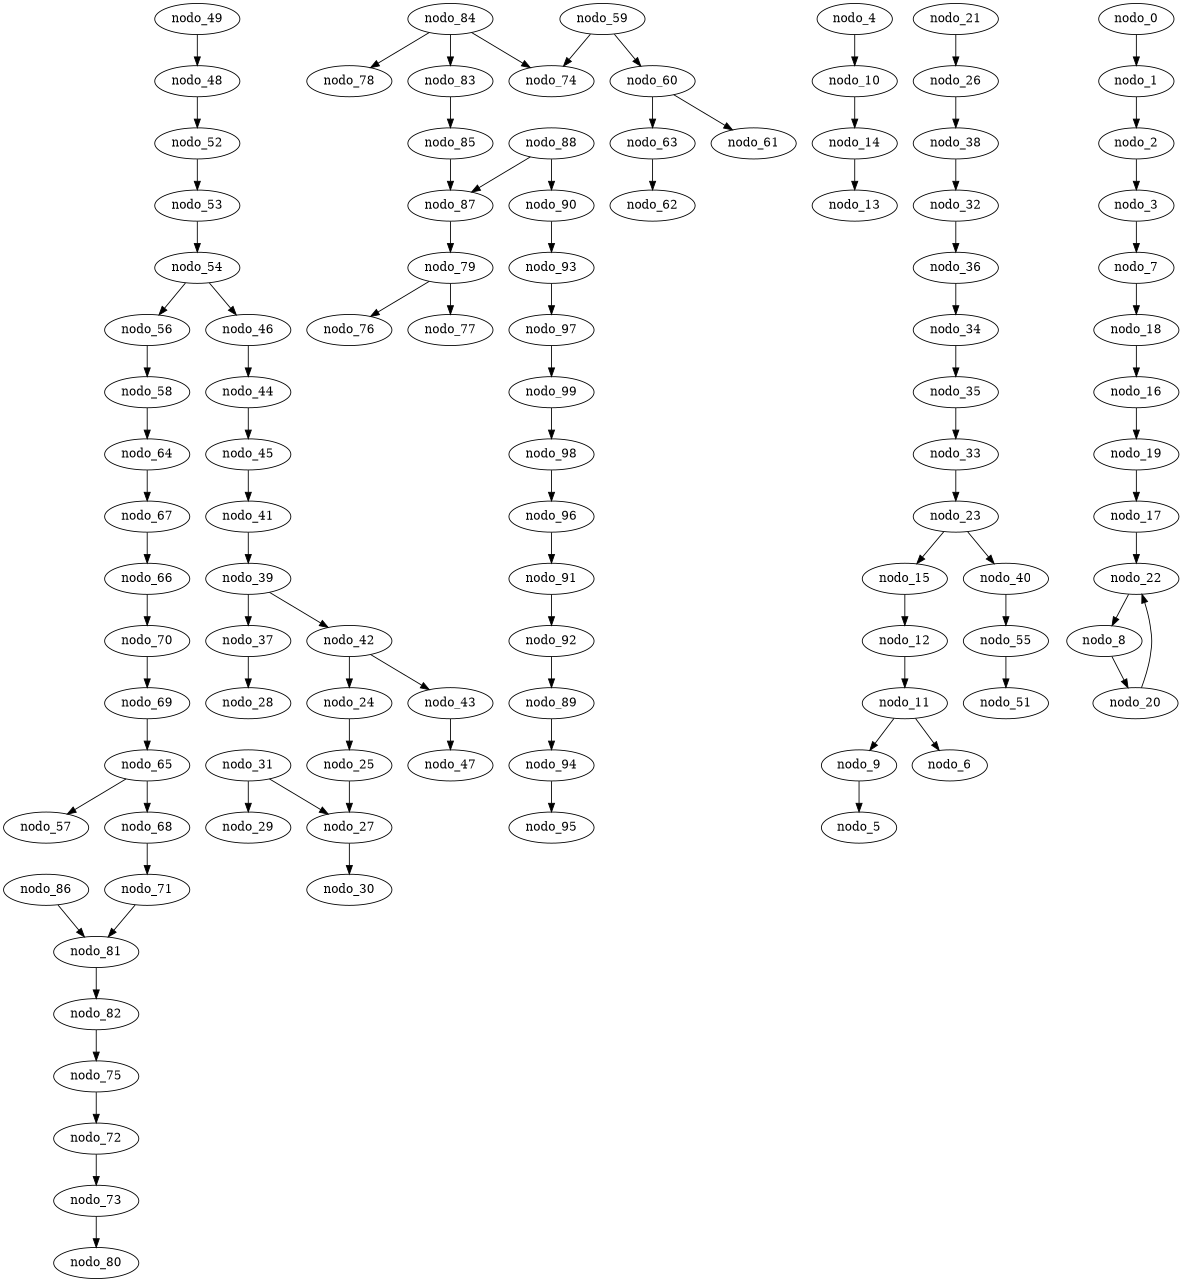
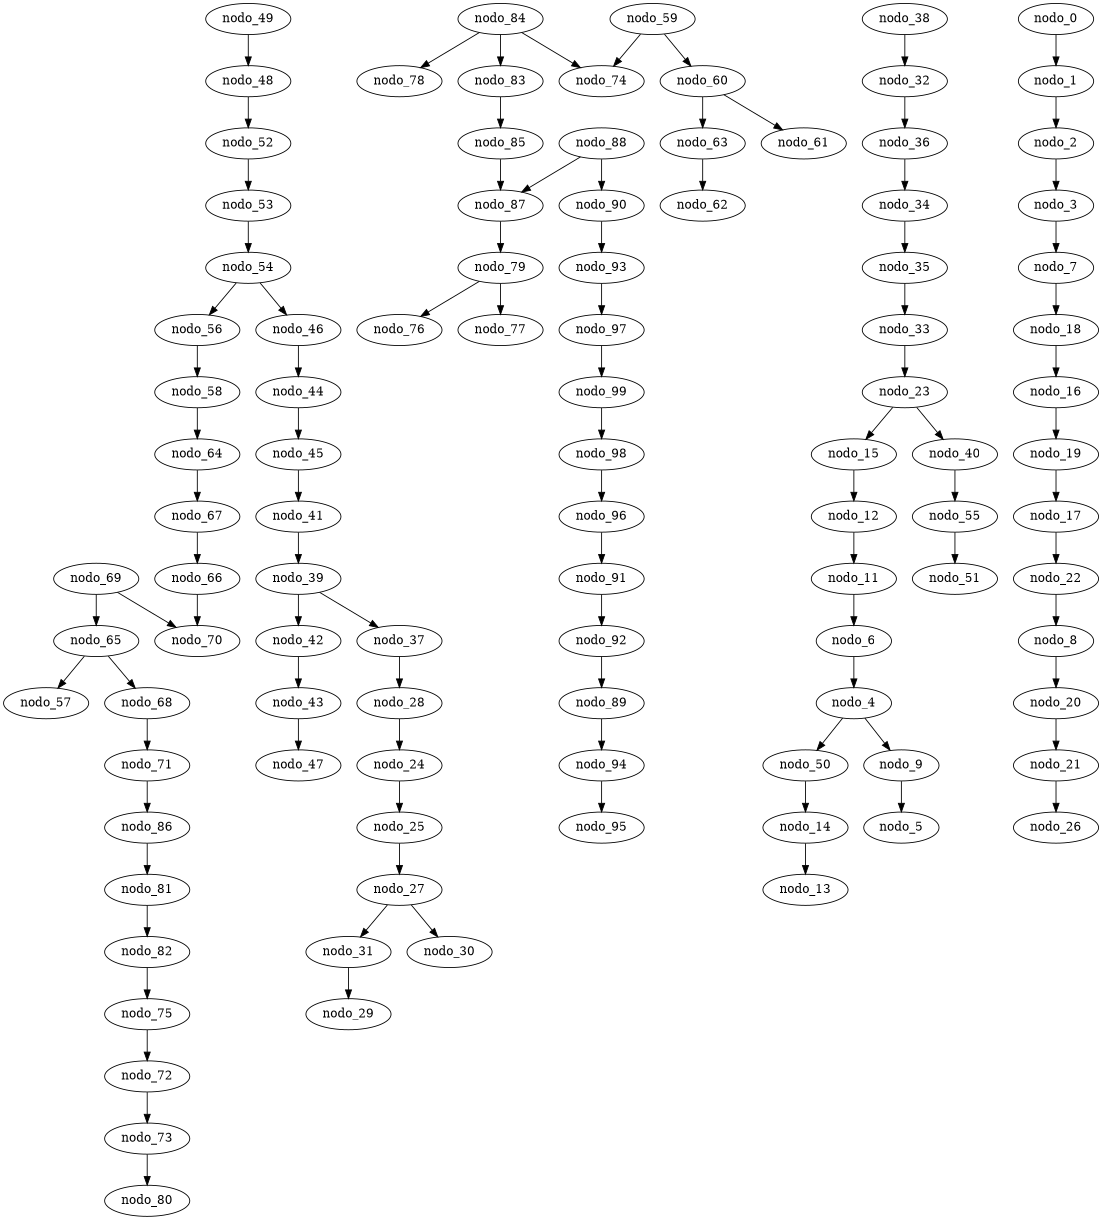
  digraph {
    nodo_28
    nodo_24
    nodo_25
    nodo_27
    nodo_98
    nodo_96
    nodo_91
    nodo_92
    nodo_56
    nodo_58
    nodo_64
    nodo_67
    nodo_87
    nodo_79
    nodo_76
    nodo_77
    nodo_88
    nodo_90
    nodo_45
    nodo_41
    nodo_39
    nodo_42
    nodo_37
    nodo_4
-   nodo_10
+   nodo_10 [label=nodo_50]
    nodo_9
    nodo_14
    nodo_5
    nodo_13
    nodo_43
    nodo_47
    nodo_31
    nodo_30
    nodo_29
    nodo_49
    nodo_48
    nodo_54
    nodo_46
    nodo_44
    nodo_73
    nodo_80
    nodo_84
    nodo_78
    nodo_74
    nodo_83
    nodo_89
    nodo_94
    nodo_95
    nodo_85
    nodo_3
    nodo_7
    nodo_18
    nodo_16
    nodo_81
    nodo_82
    nodo_75
    nodo_72
    nodo_59
    nodo_60
    nodo_65
    nodo_57
    nodo_68
    nodo_71
    nodo_63
    nodo_61
    nodo_62
    nodo_12
    nodo_11
    nodo_6
    nodo_19
    nodo_17
    nodo_22
    nodo_8
    nodo_20
    nodo_21
    nodo_26
    nodo_38
    nodo_23
    nodo_15
    nodo_40
    nodo_55
    nodo_86
    nodo_36
    nodo_34
    nodo_35
    nodo_33
    nodo_93
    nodo_97
    nodo_99
    nodo_2
    nodo_52
    nodo_53
    nodo_32
    nodo_51
    nodo_1
    nodo_66
    nodo_70
    nodo_69
    nodo_0
-   nodo_42 -> nodo_24
+   nodo_28 -> nodo_24
    nodo_24 -> nodo_25
    nodo_25 -> nodo_27
-   nodo_31 -> nodo_27
+   nodo_27 -> nodo_31
    nodo_27 -> nodo_30
    nodo_98 -> nodo_96
    nodo_96 -> nodo_91
    nodo_91 -> nodo_92
    nodo_92 -> nodo_89
    nodo_56 -> nodo_58
    nodo_58 -> nodo_64
    nodo_64 -> nodo_67
    nodo_67 -> nodo_66
    nodo_87 -> nodo_79
    nodo_79 -> nodo_76
    nodo_79 -> nodo_77
    nodo_88 -> nodo_87
    nodo_88 -> nodo_90
    nodo_90 -> nodo_93
    nodo_45 -> nodo_41
    nodo_41 -> nodo_39
    nodo_39 -> nodo_42
    nodo_39 -> nodo_37
    nodo_42 -> nodo_43
    nodo_37 -> nodo_28
    nodo_4 -> nodo_10
-   nodo_11 -> nodo_9
+   nodo_4 -> nodo_9
    nodo_10 -> nodo_14
    nodo_9 -> nodo_5
    nodo_14 -> nodo_13
    nodo_43 -> nodo_47
    nodo_31 -> nodo_29
    nodo_49 -> nodo_48
    nodo_48 -> nodo_52
    nodo_54 -> nodo_56
    nodo_54 -> nodo_46
    nodo_46 -> nodo_44
    nodo_44 -> nodo_45
    nodo_73 -> nodo_80
    nodo_84 -> nodo_78
    nodo_84 -> nodo_74
    nodo_84 -> nodo_83
    nodo_83 -> nodo_85
    nodo_89 -> nodo_94
    nodo_94 -> nodo_95
    nodo_85 -> nodo_87
    nodo_3 -> nodo_7
    nodo_7 -> nodo_18
    nodo_18 -> nodo_16
    nodo_16 -> nodo_19
    nodo_81 -> nodo_82
    nodo_82 -> nodo_75
    nodo_75 -> nodo_72
    nodo_72 -> nodo_73
    nodo_59 -> nodo_74
    nodo_59 -> nodo_60
    nodo_60 -> nodo_63
    nodo_60 -> nodo_61
    nodo_65 -> nodo_57
    nodo_65 -> nodo_68
    nodo_68 -> nodo_71
-   nodo_71 -> nodo_81
+   nodo_71 -> nodo_86
    nodo_63 -> nodo_62
    nodo_12 -> nodo_11
    nodo_11 -> nodo_6
+   nodo_6 -> nodo_4
    nodo_19 -> nodo_17
    nodo_17 -> nodo_22
    nodo_22 -> nodo_8
    nodo_8 -> nodo_20
-   nodo_20 -> nodo_22
+   nodo_20 -> nodo_21
    nodo_21 -> nodo_26
-   nodo_26 -> nodo_38
    nodo_38 -> nodo_32
    nodo_23 -> nodo_15
    nodo_23 -> nodo_40
    nodo_15 -> nodo_12
    nodo_40 -> nodo_55
    nodo_55 -> nodo_51
    nodo_86 -> nodo_81
    nodo_36 -> nodo_34
    nodo_34 -> nodo_35
    nodo_35 -> nodo_33
    nodo_33 -> nodo_23
    nodo_93 -> nodo_97
    nodo_97 -> nodo_99
    nodo_99 -> nodo_98
    nodo_2 -> nodo_3
    nodo_52 -> nodo_53
    nodo_53 -> nodo_54
    nodo_32 -> nodo_36
    nodo_1 -> nodo_2
    nodo_66 -> nodo_70
-   nodo_70 -> nodo_69
+   nodo_69 -> nodo_70
    nodo_69 -> nodo_65
    nodo_0 -> nodo_1
  }
